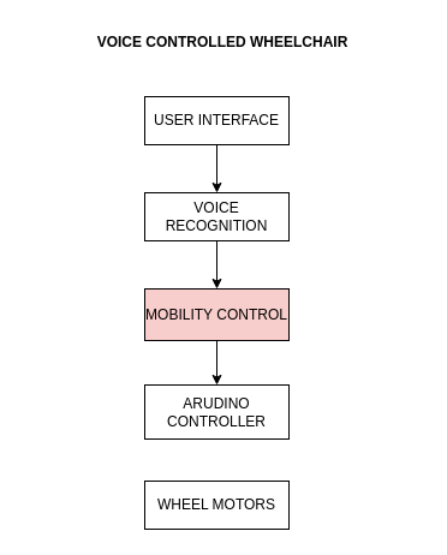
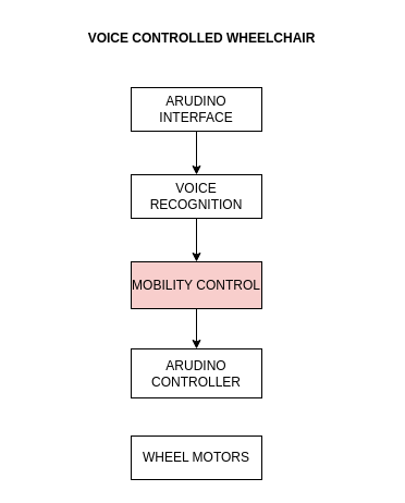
  <mxCell id="0" />
  <mxCell id="1" parent="0" />
  <mxCell id="2" style="edgeStyle=none;html=1;entryX=0.5;entryY=0;entryDx=0;entryDy=0;" edge="1" parent="1" source="3" target="4"><mxGeometry relative="1" as="geometry" /></mxCell>
  <mxCell id="3" value="MOBILITY CONTROL" style="whiteSpace=wrap;html=1;fillColor=#f8cecc;" vertex="1" parent="1"><mxGeometry x="120" y="240" width="120" height="43" as="geometry" /></mxCell>
  <mxCell id="4" value="&lt;span style=&quot;color: rgb(0, 0, 0);&quot;&gt;ARUDINO CONTROLLER&lt;/span&gt;" style="whiteSpace=wrap;html=1;" vertex="1" parent="1"><mxGeometry x="120" y="320" width="120" height="45" as="geometry" /></mxCell>
  <mxCell id="5" style="edgeStyle=none;html=1;entryX=0.5;entryY=0;entryDx=0;entryDy=0;" edge="1" parent="1" source="6" target="3"><mxGeometry relative="1" as="geometry" /></mxCell>
  <mxCell id="6" value="VOICE RECOGNITION" style="whiteSpace=wrap;html=1;" vertex="1" parent="1"><mxGeometry x="120" y="160" width="120" height="40" as="geometry" /></mxCell>
  <mxCell id="7" value="" style="edgeStyle=none;html=1;" edge="1" parent="1" source="8" target="6"><mxGeometry relative="1" as="geometry" /></mxCell>
- <mxCell id="8" value="USER INTERFACE" style="whiteSpace=wrap;html=1;" vertex="1" parent="1"><mxGeometry x="120" y="80" width="120" height="40" as="geometry" /></mxCell>
+ <mxCell id="8" value="ARUDINO INTERFACE" style="whiteSpace=wrap;html=1;" vertex="1" parent="1"><mxGeometry x="120" y="80" width="120" height="40" as="geometry" /></mxCell>
  <mxCell id="9" value="WHEEL MOTORS" style="whiteSpace=wrap;html=1;" vertex="1" parent="1"><mxGeometry x="120" y="400" width="120" height="40" as="geometry" /></mxCell>
  <mxCell id="10" value="&lt;b&gt;VOICE CONTROLLED WHEELCHAIR&lt;/b&gt;" style="text;strokeColor=none;align=center;fillColor=none;html=1;verticalAlign=middle;whiteSpace=wrap;rounded=0;" vertex="1" parent="1"><mxGeometry x="20" y="20" width="330" height="30" as="geometry" /></mxCell>
